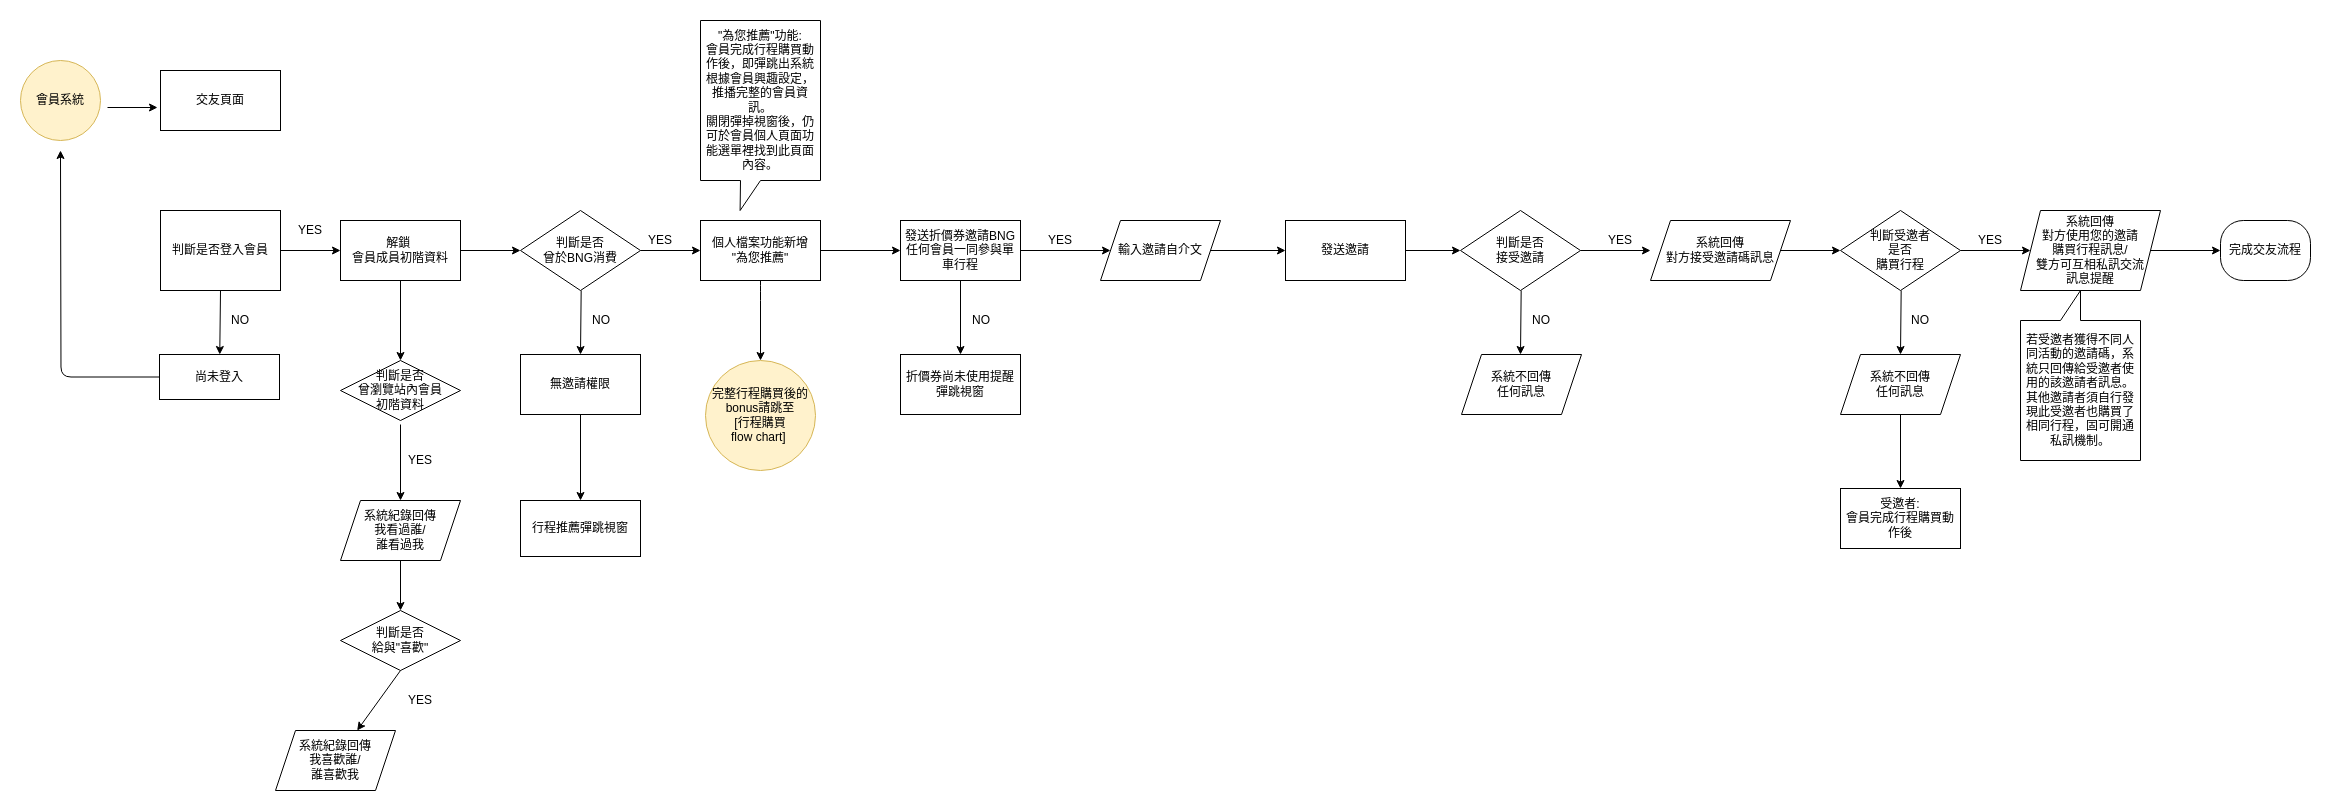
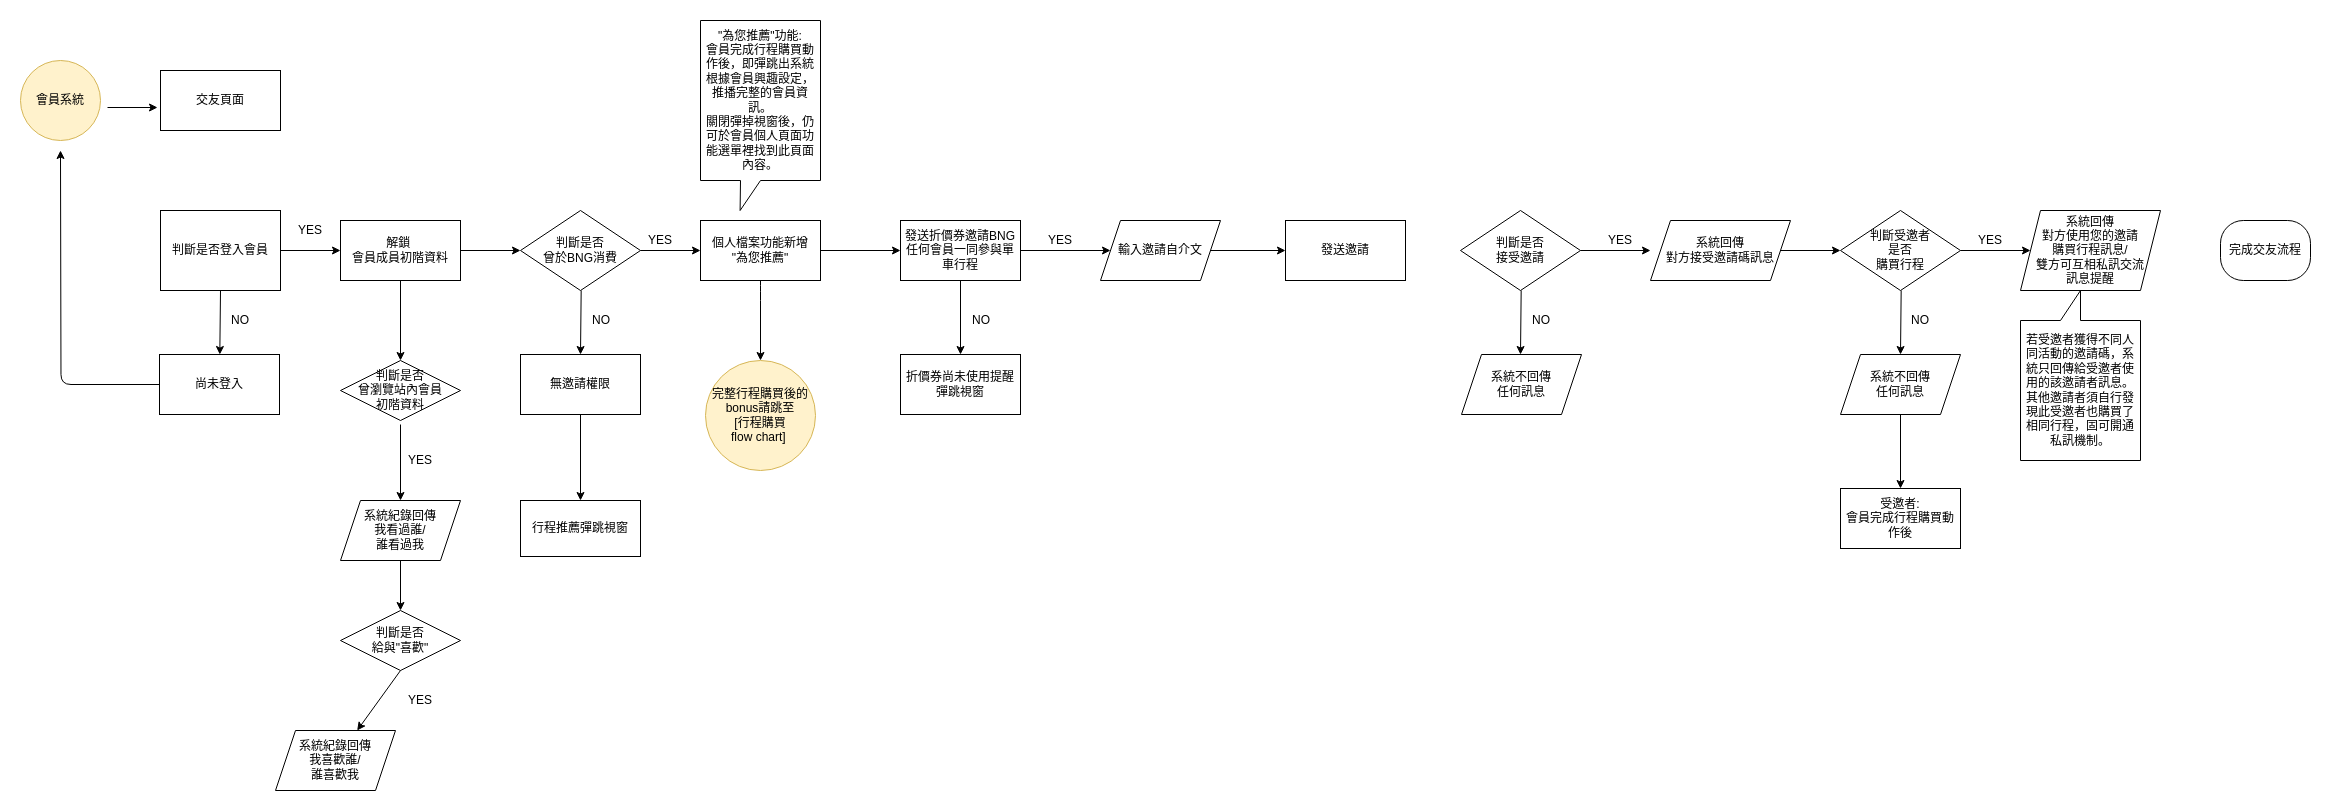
  <mxCell id="0" />
  <mxCell id="1" parent="0" />
  <mxCell id="2" value="會員系統" style="ellipse;whiteSpace=wrap;html=1;aspect=fixed;fillColor=#fff2cc;strokeColor=#d6b656;" parent="1" vertex="1"><mxGeometry x="20" y="60" width="80" height="80" as="geometry" /></mxCell>
  <mxCell id="3" value="交友頁面" style="rounded=0;whiteSpace=wrap;html=1;" parent="1" vertex="1"><mxGeometry x="160" y="70" width="120" height="60" as="geometry" /></mxCell>
  <mxCell id="4" value="判斷是否登入會員" style="whiteSpace=wrap;html=1;rounded=0;" parent="1" vertex="1"><mxGeometry x="160" y="210" width="120" height="80" as="geometry" /></mxCell>
- <mxCell id="5" value="尚未登入" style="rounded=0;whiteSpace=wrap;html=1;fontFamily=Helvetica;fontSize=12;align=center;" parent="1" vertex="1"><mxGeometry x="159" y="354" width="120" height="45" as="geometry" /></mxCell>
+ <mxCell id="5" value="尚未登入" style="rounded=0;whiteSpace=wrap;html=1;fontFamily=Helvetica;fontSize=12;align=center;" parent="1" vertex="1"><mxGeometry x="159" y="354" width="120" height="60" as="geometry" /></mxCell>
  <mxCell id="6" value="" style="endArrow=classic;html=1;exitX=0.5;exitY=1;exitDx=0;exitDy=0;" parent="1" source="4" target="5" edge="1"><mxGeometry width="50" height="50" relative="1" as="geometry"><mxPoint x="390" y="330" as="sourcePoint" /><mxPoint x="440" y="280" as="targetPoint" /></mxGeometry></mxCell>
  <mxCell id="7" value="" style="endArrow=classic;html=1;exitX=0;exitY=0.5;exitDx=0;exitDy=0;edgeStyle=orthogonalEdgeStyle;" parent="1" source="5" edge="1"><mxGeometry width="50" height="50" relative="1" as="geometry"><mxPoint x="390" y="330" as="sourcePoint" /><mxPoint x="60" y="150" as="targetPoint" /></mxGeometry></mxCell>
  <mxCell id="8" value="NO" style="text;html=1;strokeColor=none;fillColor=none;align=center;verticalAlign=middle;whiteSpace=wrap;rounded=0;" parent="1" vertex="1"><mxGeometry x="220" y="310" width="40" height="20" as="geometry" /></mxCell>
  <mxCell id="9" value="" style="endArrow=classic;html=1;" parent="1" edge="1"><mxGeometry width="50" height="50" relative="1" as="geometry"><mxPoint x="107" y="107" as="sourcePoint" /><mxPoint x="157" y="107" as="targetPoint" /></mxGeometry></mxCell>
  <mxCell id="10" value="解鎖&amp;nbsp;&lt;br&gt;會員成員初階資料" style="rounded=0;whiteSpace=wrap;html=1;fontFamily=Helvetica;fontSize=12;align=center;" parent="1" vertex="1"><mxGeometry x="340" y="220" width="120" height="60" as="geometry" /></mxCell>
  <mxCell id="11" value="" style="endArrow=classic;html=1;exitX=1;exitY=0.5;exitDx=0;exitDy=0;" parent="1" source="4" edge="1"><mxGeometry width="50" height="50" relative="1" as="geometry"><mxPoint x="390" y="330" as="sourcePoint" /><mxPoint x="340" y="250" as="targetPoint" /></mxGeometry></mxCell>
  <mxCell id="12" value="YES" style="text;html=1;strokeColor=none;fillColor=none;align=center;verticalAlign=middle;whiteSpace=wrap;rounded=0;" parent="1" vertex="1"><mxGeometry x="290" y="220" width="40" height="20" as="geometry" /></mxCell>
  <mxCell id="13" value="判斷是否&lt;br&gt;曾於BNG消費" style="rhombus;whiteSpace=wrap;html=1;" parent="1" vertex="1"><mxGeometry x="520" y="210" width="120" height="80" as="geometry" /></mxCell>
  <mxCell id="14" value="發送折價券邀請BNG任何會員一同參與單車行程" style="rounded=0;whiteSpace=wrap;html=1;fontFamily=Helvetica;fontSize=12;fontColor=#000000;align=center;strokeColor=#000000;fillColor=#ffffff;" parent="1" vertex="1"><mxGeometry x="900" y="220" width="120" height="60" as="geometry" /></mxCell>
  <mxCell id="15" value="NO" style="text;html=1;strokeColor=none;fillColor=none;align=center;verticalAlign=middle;whiteSpace=wrap;rounded=0;" parent="1" vertex="1"><mxGeometry x="580.68" y="310" width="40" height="20" as="geometry" /></mxCell>
  <mxCell id="16" value="" style="endArrow=classic;html=1;exitX=0.5;exitY=1;exitDx=0;exitDy=0;" parent="1" edge="1"><mxGeometry width="50" height="50" relative="1" as="geometry"><mxPoint x="580.68" y="290" as="sourcePoint" /><mxPoint x="579.999" y="354" as="targetPoint" /></mxGeometry></mxCell>
  <mxCell id="17" value="YES" style="text;html=1;strokeColor=none;fillColor=none;align=center;verticalAlign=middle;whiteSpace=wrap;rounded=0;" parent="1" vertex="1"><mxGeometry x="640" y="230" width="40" height="20" as="geometry" /></mxCell>
  <mxCell id="18" value="" style="endArrow=classic;html=1;" parent="1" edge="1"><mxGeometry width="50" height="50" relative="1" as="geometry"><mxPoint x="640" y="250" as="sourcePoint" /><mxPoint x="700" y="250" as="targetPoint" /></mxGeometry></mxCell>
  <mxCell id="19" value="" style="endArrow=classic;html=1;exitX=1;exitY=0.5;exitDx=0;exitDy=0;" parent="1" edge="1"><mxGeometry width="50" height="50" relative="1" as="geometry"><mxPoint x="460" y="250" as="sourcePoint" /><mxPoint x="520" y="250" as="targetPoint" /></mxGeometry></mxCell>
  <mxCell id="20" value="無邀請權限" style="rounded=0;whiteSpace=wrap;html=1;fontFamily=Helvetica;fontSize=12;fontColor=#000000;align=center;strokeColor=#000000;fillColor=#ffffff;" parent="1" vertex="1"><mxGeometry x="520" y="354" width="120" height="60" as="geometry" /></mxCell>
  <mxCell id="21" value="" style="endArrow=classic;html=1;exitX=1;exitY=0.5;exitDx=0;exitDy=0;" parent="1" source="14" edge="1"><mxGeometry width="50" height="50" relative="1" as="geometry"><mxPoint x="1040" y="250" as="sourcePoint" /><mxPoint x="1110" y="250" as="targetPoint" /></mxGeometry></mxCell>
  <mxCell id="22" value="輸入邀請自介文" style="shape=parallelogram;perimeter=parallelogramPerimeter;whiteSpace=wrap;html=1;fixedSize=1;" parent="1" vertex="1"><mxGeometry x="1100" y="220" width="120" height="60" as="geometry" /></mxCell>
  <mxCell id="23" value="YES" style="text;html=1;strokeColor=none;fillColor=none;align=center;verticalAlign=middle;whiteSpace=wrap;rounded=0;" parent="1" vertex="1"><mxGeometry x="1040" y="230" width="40" height="20" as="geometry" /></mxCell>
  <mxCell id="24" value="發送邀請" style="rounded=0;whiteSpace=wrap;html=1;fontFamily=Helvetica;fontSize=12;fontColor=#000000;align=center;strokeColor=#000000;fillColor=#ffffff;" parent="1" vertex="1"><mxGeometry x="1285" y="220" width="120" height="60" as="geometry" /></mxCell>
  <mxCell id="25" value="" style="endArrow=classic;html=1;exitX=1;exitY=0.5;exitDx=0;exitDy=0;entryX=0;entryY=0.5;entryDx=0;entryDy=0;" parent="1" source="22" target="24" edge="1"><mxGeometry width="50" height="50" relative="1" as="geometry"><mxPoint x="1040" y="350" as="sourcePoint" /><mxPoint x="1090" y="300" as="targetPoint" /></mxGeometry></mxCell>
  <mxCell id="26" value="判斷是否&lt;br&gt;接受邀請" style="rhombus;whiteSpace=wrap;html=1;" parent="1" vertex="1"><mxGeometry x="1460" y="210" width="120" height="80" as="geometry" /></mxCell>
- <mxCell id="27" value="" style="endArrow=classic;html=1;exitX=1;exitY=0.5;exitDx=0;exitDy=0;entryX=0;entryY=0.5;entryDx=0;entryDy=0;" parent="1" source="24" target="26" edge="1"><mxGeometry width="50" height="50" relative="1" as="geometry"><mxPoint x="1080" y="350" as="sourcePoint" /><mxPoint x="1130" y="300" as="targetPoint" /></mxGeometry></mxCell>
  <mxCell id="28" value="YES" style="text;html=1;strokeColor=none;fillColor=none;align=center;verticalAlign=middle;whiteSpace=wrap;rounded=0;" parent="1" vertex="1"><mxGeometry x="1600" y="230" width="40" height="20" as="geometry" /></mxCell>
  <mxCell id="29" value="" style="endArrow=classic;html=1;" parent="1" edge="1"><mxGeometry width="50" height="50" relative="1" as="geometry"><mxPoint x="1580" y="250" as="sourcePoint" /><mxPoint x="1650" y="250" as="targetPoint" /></mxGeometry></mxCell>
  <mxCell id="30" value="NO" style="text;html=1;strokeColor=none;fillColor=none;align=center;verticalAlign=middle;whiteSpace=wrap;rounded=0;" parent="1" vertex="1"><mxGeometry x="1520.68" y="310" width="40" height="20" as="geometry" /></mxCell>
  <mxCell id="31" value="" style="endArrow=classic;html=1;exitX=0.5;exitY=1;exitDx=0;exitDy=0;" parent="1" edge="1"><mxGeometry width="50" height="50" relative="1" as="geometry"><mxPoint x="1520.68" y="290" as="sourcePoint" /><mxPoint x="1519.999" y="354" as="targetPoint" /></mxGeometry></mxCell>
  <mxCell id="32" value="系統不回傳&lt;br&gt;任何訊息" style="shape=parallelogram;perimeter=parallelogramPerimeter;whiteSpace=wrap;html=1;fixedSize=1;" parent="1" vertex="1"><mxGeometry x="1461" y="354" width="120" height="60" as="geometry" /></mxCell>
  <mxCell id="33" value="系統回傳&lt;br&gt;對方接受邀請碼訊息" style="shape=parallelogram;perimeter=parallelogramPerimeter;whiteSpace=wrap;html=1;fixedSize=1;" parent="1" vertex="1"><mxGeometry x="1650" y="220" width="140" height="60" as="geometry" /></mxCell>
  <mxCell id="34" value="判斷受邀者&lt;br&gt;是否&lt;br&gt;購買行程" style="rhombus;whiteSpace=wrap;html=1;" parent="1" vertex="1"><mxGeometry x="1840" y="210" width="120" height="80" as="geometry" /></mxCell>
  <mxCell id="35" value="" style="endArrow=classic;html=1;exitX=1;exitY=0.5;exitDx=0;exitDy=0;" parent="1" source="33" target="34" edge="1"><mxGeometry width="50" height="50" relative="1" as="geometry"><mxPoint x="1620" y="340" as="sourcePoint" /><mxPoint x="1840" y="247" as="targetPoint" /></mxGeometry></mxCell>
  <mxCell id="36" value="YES" style="text;html=1;strokeColor=none;fillColor=none;align=center;verticalAlign=middle;whiteSpace=wrap;rounded=0;" parent="1" vertex="1"><mxGeometry x="1970" y="230" width="40" height="20" as="geometry" /></mxCell>
  <mxCell id="37" value="" style="endArrow=classic;html=1;" parent="1" edge="1"><mxGeometry width="50" height="50" relative="1" as="geometry"><mxPoint x="1960" y="250" as="sourcePoint" /><mxPoint x="2030" y="250" as="targetPoint" /></mxGeometry></mxCell>
  <mxCell id="38" value="NO" style="text;html=1;strokeColor=none;fillColor=none;align=center;verticalAlign=middle;whiteSpace=wrap;rounded=0;" parent="1" vertex="1"><mxGeometry x="1900" y="310" width="40" height="20" as="geometry" /></mxCell>
  <mxCell id="39" value="系統不回傳&lt;br&gt;任何訊息" style="shape=parallelogram;perimeter=parallelogramPerimeter;whiteSpace=wrap;html=1;fixedSize=1;" parent="1" vertex="1"><mxGeometry x="1840" y="354" width="120" height="60" as="geometry" /></mxCell>
  <mxCell id="40" value="" style="endArrow=classic;html=1;exitX=0.5;exitY=1;exitDx=0;exitDy=0;" parent="1" edge="1"><mxGeometry width="50" height="50" relative="1" as="geometry"><mxPoint x="1900.68" y="290" as="sourcePoint" /><mxPoint x="1899.999" y="354" as="targetPoint" /></mxGeometry></mxCell>
  <mxCell id="41" value="系統回傳&lt;br&gt;對方使用您的邀請&lt;br&gt;購買行程訊息/&lt;br&gt;雙方可互相私訊交流&lt;br&gt;訊息提醒" style="shape=parallelogram;perimeter=parallelogramPerimeter;whiteSpace=wrap;html=1;fixedSize=1;sketch=0;rounded=0;" parent="1" vertex="1"><mxGeometry x="2020" y="210" width="140" height="80" as="geometry" /></mxCell>
  <mxCell id="42" value="若受邀者獲得不同人同活動的邀請碼，系統只回傳給受邀者使用的該邀請者訊息。其他邀請者須自行發現此受邀者也購買了相同行程，固可開通私訊機制。" style="shape=callout;whiteSpace=wrap;html=1;perimeter=calloutPerimeter;position2=0.5;rotation=0;rounded=0;sketch=0;shadow=0;flipH=1;flipV=1;direction=east;" parent="1" vertex="1"><mxGeometry x="2020" y="290" width="120" height="170" as="geometry" /></mxCell>
  <mxCell id="43" value="個人檔案功能新增&lt;br&gt;&quot;為您推薦&quot;" style="rounded=0;whiteSpace=wrap;html=1;shadow=0;sketch=0;" parent="1" vertex="1"><mxGeometry x="700" y="220" width="120" height="60" as="geometry" /></mxCell>
  <mxCell id="44" value="" style="endArrow=classic;html=1;exitX=1;exitY=0.5;exitDx=0;exitDy=0;entryX=0;entryY=0.5;entryDx=0;entryDy=0;" parent="1" source="43" target="14" edge="1"><mxGeometry width="50" height="50" relative="1" as="geometry"><mxPoint x="950" y="280" as="sourcePoint" /><mxPoint x="1000" y="230" as="targetPoint" /></mxGeometry></mxCell>
  <mxCell id="45" value="&quot;為您推薦&quot;功能:&lt;br&gt;會員完成行程購買動作後，即彈跳出系統根據會員興趣設定，推播完整的會員資訊。&lt;br&gt;關閉彈掉視窗後，仍可於會員個人頁面功能選單裡找到此頁面內容。" style="shape=callout;whiteSpace=wrap;html=1;perimeter=calloutPerimeter;position2=0.67;rotation=0;rounded=0;sketch=0;shadow=0;flipH=1;flipV=0;direction=east;" parent="1" vertex="1"><mxGeometry x="700" y="20" width="120" height="190" as="geometry" /></mxCell>
  <mxCell id="46" value="完整行程購買後的bonus請跳至&lt;br&gt;[行程購買&lt;br&gt;flow chart]&amp;nbsp;" style="ellipse;whiteSpace=wrap;html=1;aspect=fixed;rounded=0;shadow=0;sketch=0;fillColor=#fff2cc;strokeColor=#d6b656;" parent="1" vertex="1"><mxGeometry x="705" y="360" width="110" height="110" as="geometry" /></mxCell>
  <mxCell id="47" value="" style="endArrow=classic;html=1;exitX=0.5;exitY=1;exitDx=0;exitDy=0;" parent="1" edge="1"><mxGeometry width="50" height="50" relative="1" as="geometry"><mxPoint x="760" y="280" as="sourcePoint" /><mxPoint x="760" y="360" as="targetPoint" /><Array as="points"><mxPoint x="760" y="290" /></Array></mxGeometry></mxCell>
  <mxCell id="48" value="完成交友流程" style="rounded=1;whiteSpace=wrap;html=1;shadow=0;sketch=0;arcSize=38;" parent="1" vertex="1"><mxGeometry x="2220" y="220" width="90" height="60" as="geometry" /></mxCell>
- <mxCell id="49" value="" style="endArrow=classic;html=1;exitX=1;exitY=0.5;exitDx=0;exitDy=0;entryX=0;entryY=0.5;entryDx=0;entryDy=0;" parent="1" source="41" target="48" edge="1"><mxGeometry width="50" height="50" relative="1" as="geometry"><mxPoint x="2070" y="370" as="sourcePoint" /><mxPoint x="2120" y="320" as="targetPoint" /></mxGeometry></mxCell>
  <mxCell id="50" value="判斷是否&lt;br&gt;曾瀏覽站內會員&lt;br&gt;初階資料" style="rhombus;whiteSpace=wrap;html=1;shadow=0;fontFamily=Helvetica;fontSize=12;fontColor=#000000;align=center;strokeColor=#000000;fillColor=#ffffff;sketch=0;" parent="1" vertex="1"><mxGeometry x="340" y="360" width="120" height="60" as="geometry" /></mxCell>
  <mxCell id="51" value="" style="endArrow=classic;html=1;exitX=0.5;exitY=1;exitDx=0;exitDy=0;entryX=0.5;entryY=0;entryDx=0;entryDy=0;" parent="1" source="10" target="50" edge="1"><mxGeometry width="50" height="50" relative="1" as="geometry"><mxPoint x="390" y="340" as="sourcePoint" /><mxPoint x="440" y="290" as="targetPoint" /></mxGeometry></mxCell>
  <mxCell id="52" value="判斷是否&lt;br&gt;給與&quot;喜歡&quot;" style="rhombus;whiteSpace=wrap;html=1;shadow=0;fontFamily=Helvetica;fontSize=12;fontColor=#000000;align=center;strokeColor=#000000;fillColor=#ffffff;sketch=0;" parent="1" vertex="1"><mxGeometry x="340" y="610" width="120" height="60" as="geometry" /></mxCell>
  <mxCell id="53" value="系統紀錄回傳&lt;br&gt;我看過誰/&lt;br&gt;誰看過我" style="shape=parallelogram;perimeter=parallelogramPerimeter;whiteSpace=wrap;html=1;fixedSize=1;rounded=0;shadow=0;sketch=0;" parent="1" vertex="1"><mxGeometry x="340" y="500" width="120" height="60" as="geometry" /></mxCell>
  <mxCell id="54" value="" style="endArrow=classic;html=1;entryX=0.5;entryY=0;entryDx=0;entryDy=0;" parent="1" target="53" edge="1"><mxGeometry width="50" height="50" relative="1" as="geometry"><mxPoint x="400" y="424" as="sourcePoint" /><mxPoint x="460" y="340" as="targetPoint" /></mxGeometry></mxCell>
  <mxCell id="55" value="YES" style="text;html=1;strokeColor=none;fillColor=none;align=center;verticalAlign=middle;whiteSpace=wrap;rounded=0;shadow=0;sketch=0;" parent="1" vertex="1"><mxGeometry x="400" y="450" width="40" height="20" as="geometry" /></mxCell>
  <mxCell id="56" value="" style="endArrow=classic;html=1;exitX=0.5;exitY=1;exitDx=0;exitDy=0;" parent="1" source="53" target="52" edge="1"><mxGeometry width="50" height="50" relative="1" as="geometry"><mxPoint x="420" y="510" as="sourcePoint" /><mxPoint x="470" y="460" as="targetPoint" /></mxGeometry></mxCell>
  <mxCell id="57" value="&lt;span&gt;系統紀錄回傳&lt;/span&gt;&lt;br&gt;&lt;span&gt;我喜歡誰/&lt;/span&gt;&lt;br&gt;&lt;span&gt;誰喜歡我&lt;/span&gt;" style="shape=parallelogram;perimeter=parallelogramPerimeter;whiteSpace=wrap;html=1;fixedSize=1;rounded=0;shadow=0;sketch=0;" parent="1" vertex="1"><mxGeometry x="275" y="730" width="120" height="60" as="geometry" /></mxCell>
  <mxCell id="58" value="" style="endArrow=classic;html=1;exitX=0.5;exitY=1;exitDx=0;exitDy=0;" parent="1" source="52" target="57" edge="1"><mxGeometry width="50" height="50" relative="1" as="geometry"><mxPoint x="420" y="490" as="sourcePoint" /><mxPoint x="470" y="440" as="targetPoint" /></mxGeometry></mxCell>
  <mxCell id="59" value="YES" style="text;html=1;strokeColor=none;fillColor=none;align=center;verticalAlign=middle;whiteSpace=wrap;rounded=0;shadow=0;sketch=0;" parent="1" vertex="1"><mxGeometry x="400" y="690" width="40" height="20" as="geometry" /></mxCell>
  <mxCell id="60" value="行程推薦彈跳視窗" style="rounded=0;whiteSpace=wrap;html=1;shadow=0;fontFamily=Helvetica;fontSize=12;align=center;sketch=0;" vertex="1" parent="1"><mxGeometry x="520" y="500" width="120" height="56" as="geometry" /></mxCell>
  <mxCell id="61" value="" style="endArrow=classic;html=1;exitX=0.5;exitY=1;exitDx=0;exitDy=0;entryX=0.5;entryY=0;entryDx=0;entryDy=0;" edge="1" target="60" parent="1"><mxGeometry width="50" height="50" relative="1" as="geometry"><mxPoint x="580" y="414" as="sourcePoint" /><mxPoint x="840" y="404" as="targetPoint" /></mxGeometry></mxCell>
  <mxCell id="62" value="NO" style="text;html=1;strokeColor=none;fillColor=none;align=center;verticalAlign=middle;whiteSpace=wrap;rounded=0;" vertex="1" parent="1"><mxGeometry x="960.68" y="310" width="40" height="20" as="geometry" /></mxCell>
  <mxCell id="63" value="折價券尚未使用提醒彈跳視窗" style="rounded=0;whiteSpace=wrap;html=1;fontFamily=Helvetica;fontSize=12;fontColor=#000000;align=center;strokeColor=#000000;fillColor=#ffffff;" vertex="1" parent="1"><mxGeometry x="900" y="354" width="120" height="60" as="geometry" /></mxCell>
  <mxCell id="64" value="" style="endArrow=classic;html=1;exitX=0.5;exitY=1;exitDx=0;exitDy=0;" edge="1" parent="1" source="14"><mxGeometry width="50" height="50" relative="1" as="geometry"><mxPoint x="960.68" y="290" as="sourcePoint" /><mxPoint x="959.999" y="354" as="targetPoint" /></mxGeometry></mxCell>
  <mxCell id="65" value="受邀者:&lt;br&gt;會員完成行程購買動作後" style="rounded=0;whiteSpace=wrap;html=1;fontFamily=Helvetica;fontSize=12;fontColor=#000000;align=center;strokeColor=#000000;fillColor=#ffffff;" vertex="1" parent="1"><mxGeometry x="1840" y="488" width="120" height="60" as="geometry" /></mxCell>
  <mxCell id="66" value="" style="endArrow=classic;html=1;exitX=0.5;exitY=1;exitDx=0;exitDy=0;" edge="1" parent="1"><mxGeometry width="50" height="50" relative="1" as="geometry"><mxPoint x="1900" y="414" as="sourcePoint" /><mxPoint x="1899.999" y="488" as="targetPoint" /></mxGeometry></mxCell>
